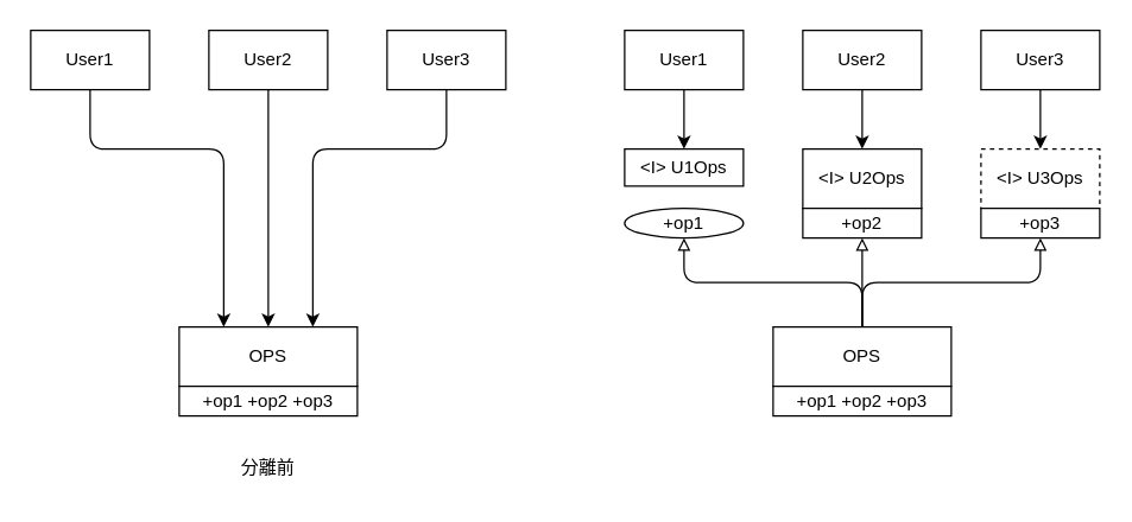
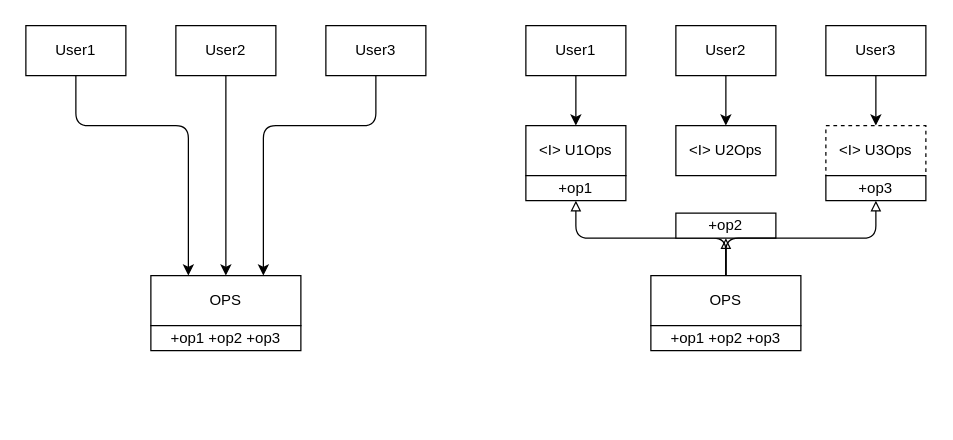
  <mxCell id="0" />
  <mxCell id="1" parent="0" />
  <mxCell id="2" style="edgeStyle=none;html=1;entryX=0.25;entryY=0;entryDx=0;entryDy=0;" edge="1" parent="1" source="3" target="8"><mxGeometry relative="1" as="geometry"><mxPoint x="180" y="140" as="targetPoint" /><Array as="points"><mxPoint x="60" y="100" /><mxPoint x="150" y="100" /></Array></mxGeometry></mxCell>
  <mxCell id="3" value="User1" style="rounded=0;whiteSpace=wrap;html=1;" vertex="1" parent="1"><mxGeometry x="20" y="20" width="80" height="40" as="geometry" /></mxCell>
  <mxCell id="4" style="edgeStyle=none;html=1;exitX=0.5;exitY=1;exitDx=0;exitDy=0;entryX=0.5;entryY=0;entryDx=0;entryDy=0;" edge="1" parent="1" source="5" target="8"><mxGeometry relative="1" as="geometry" /></mxCell>
  <mxCell id="5" value="User2" style="rounded=0;whiteSpace=wrap;html=1;" vertex="1" parent="1"><mxGeometry x="140" y="20" width="80" height="40" as="geometry" /></mxCell>
  <mxCell id="6" style="edgeStyle=none;html=1;entryX=0.75;entryY=0;entryDx=0;entryDy=0;" edge="1" parent="1" source="7" target="8"><mxGeometry relative="1" as="geometry"><Array as="points"><mxPoint x="300" y="100" /><mxPoint x="210" y="100" /></Array></mxGeometry></mxCell>
  <mxCell id="7" value="User3" style="rounded=0;whiteSpace=wrap;html=1;" vertex="1" parent="1"><mxGeometry x="260" y="20" width="80" height="40" as="geometry" /></mxCell>
  <mxCell id="8" value="OPS" style="rounded=0;whiteSpace=wrap;html=1;" vertex="1" parent="1"><mxGeometry x="120" y="220" width="120" height="40" as="geometry" /></mxCell>
  <mxCell id="9" value="+op1 +op2 +op3" style="rounded=0;whiteSpace=wrap;html=1;" vertex="1" parent="1"><mxGeometry x="120" y="260" width="120" height="20" as="geometry" /></mxCell>
  <mxCell id="10" style="edgeStyle=none;html=1;entryX=0.5;entryY=0;entryDx=0;entryDy=0;" edge="1" parent="1" source="11" target="21"><mxGeometry relative="1" as="geometry" /></mxCell>
  <mxCell id="11" value="User1" style="rounded=0;whiteSpace=wrap;html=1;" vertex="1" parent="1"><mxGeometry x="420" y="20" width="80" height="40" as="geometry" /></mxCell>
  <mxCell id="12" style="edgeStyle=none;html=1;entryX=0.5;entryY=0;entryDx=0;entryDy=0;" edge="1" parent="1" source="13" target="19"><mxGeometry relative="1" as="geometry" /></mxCell>
  <mxCell id="13" value="User2" style="rounded=0;whiteSpace=wrap;html=1;" vertex="1" parent="1"><mxGeometry x="540" y="20" width="80" height="40" as="geometry" /></mxCell>
  <mxCell id="14" style="edgeStyle=none;html=1;entryX=0.5;entryY=0;entryDx=0;entryDy=0;" edge="1" parent="1" source="15" target="23"><mxGeometry relative="1" as="geometry" /></mxCell>
  <mxCell id="15" value="User3" style="rounded=0;whiteSpace=wrap;html=1;" vertex="1" parent="1"><mxGeometry x="660" y="20" width="80" height="40" as="geometry" /></mxCell>
  <mxCell id="16" style="edgeStyle=none;html=1;exitX=0.5;exitY=0;exitDx=0;exitDy=0;entryX=0.5;entryY=1;entryDx=0;entryDy=0;endArrow=block;endFill=0;" edge="1" parent="1" source="17" target="22"><mxGeometry relative="1" as="geometry"><Array as="points"><mxPoint x="580" y="190" /><mxPoint x="460" y="190" /></Array></mxGeometry></mxCell>
  <mxCell id="17" value="OPS" style="rounded=0;whiteSpace=wrap;html=1;" vertex="1" parent="1"><mxGeometry x="520" y="220" width="120" height="40" as="geometry" /></mxCell>
  <mxCell id="18" value="+op1 +op2 +op3" style="rounded=0;whiteSpace=wrap;html=1;" vertex="1" parent="1"><mxGeometry x="520" y="260" width="120" height="20" as="geometry" /></mxCell>
  <mxCell id="19" value="&amp;lt;I&amp;gt; U2Ops" style="rounded=0;whiteSpace=wrap;html=1;" vertex="1" parent="1"><mxGeometry x="540" y="100" width="80" height="40" as="geometry" /></mxCell>
- <mxCell id="20" value="+op2" style="rounded=0;whiteSpace=wrap;html=1;" vertex="1" parent="1"><mxGeometry x="540" y="140" width="80" height="20" as="geometry" /></mxCell>
- <mxCell id="21" value="&amp;lt;I&amp;gt; U1Ops" style="rounded=0;whiteSpace=wrap;html=1;" vertex="1" parent="1"><mxGeometry x="420" y="100" width="80" height="25" as="geometry" /></mxCell>
- <mxCell id="22" value="+op1" style="ellipse;whiteSpace=wrap;html=1;" vertex="1" parent="1"><mxGeometry x="420" y="140" width="80" height="20" as="geometry" /></mxCell>
+ <mxCell id="20" value="+op2" style="rounded=0;whiteSpace=wrap;html=1;" vertex="1" parent="1"><mxGeometry x="540" y="170" width="80" height="20" as="geometry" /></mxCell>
+ <mxCell id="21" value="&amp;lt;I&amp;gt; U1Ops" style="rounded=0;whiteSpace=wrap;html=1;" vertex="1" parent="1"><mxGeometry x="420" y="100" width="80" height="40" as="geometry" /></mxCell>
+ <mxCell id="22" value="+op1" style="rounded=0;whiteSpace=wrap;html=1;" vertex="1" parent="1"><mxGeometry x="420" y="140" width="80" height="20" as="geometry" /></mxCell>
  <mxCell id="23" value="&amp;lt;I&amp;gt; U3Ops" style="rounded=0;whiteSpace=wrap;html=1;dashed=1;" vertex="1" parent="1"><mxGeometry x="660" y="100" width="80" height="40" as="geometry" /></mxCell>
  <mxCell id="24" value="+op3" style="rounded=0;whiteSpace=wrap;html=1;" vertex="1" parent="1"><mxGeometry x="660" y="140" width="80" height="20" as="geometry" /></mxCell>
  <mxCell id="25" style="edgeStyle=none;html=1;exitX=0.5;exitY=0;exitDx=0;exitDy=0;entryX=0.5;entryY=1;entryDx=0;entryDy=0;endArrow=block;endFill=0;" edge="1" parent="1" source="17" target="24"><mxGeometry relative="1" as="geometry"><mxPoint x="590" y="230" as="sourcePoint" /><mxPoint x="470" y="170" as="targetPoint" /><Array as="points"><mxPoint x="580" y="190" /><mxPoint x="700" y="190" /></Array></mxGeometry></mxCell>
  <mxCell id="26" value="" style="endArrow=block;html=1;entryX=0.5;entryY=1;entryDx=0;entryDy=0;exitX=0.5;exitY=0;exitDx=0;exitDy=0;endFill=0;" edge="1" parent="1" source="17" target="20"><mxGeometry width="50" height="50" relative="1" as="geometry"><mxPoint x="400" y="580" as="sourcePoint" /><mxPoint x="450" y="530" as="targetPoint" /></mxGeometry></mxCell>
- <mxCell id="27" value="分離前" style="text;html=1;strokeColor=none;fillColor=none;align=center;verticalAlign=middle;whiteSpace=wrap;rounded=0;" vertex="1" parent="1"><mxGeometry x="150" y="300" width="60" height="30" as="geometry" /></mxCell>
